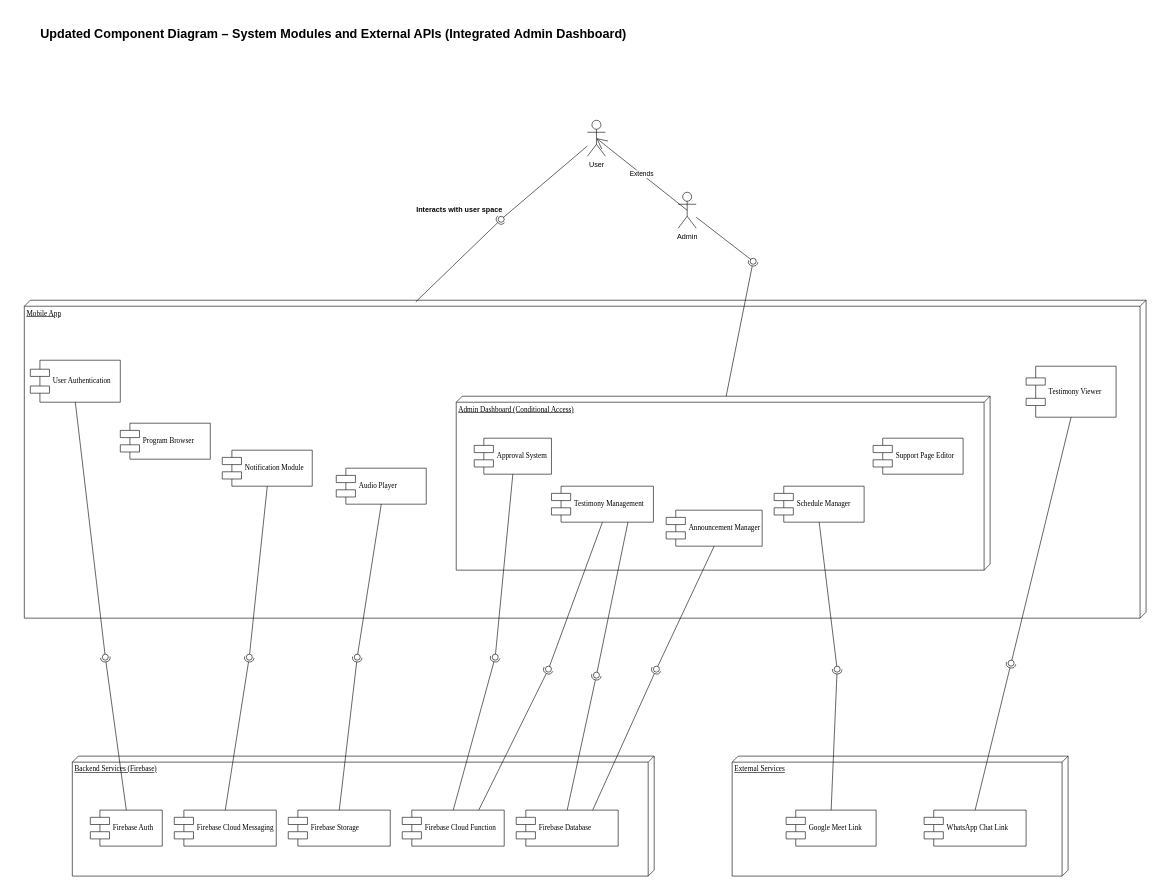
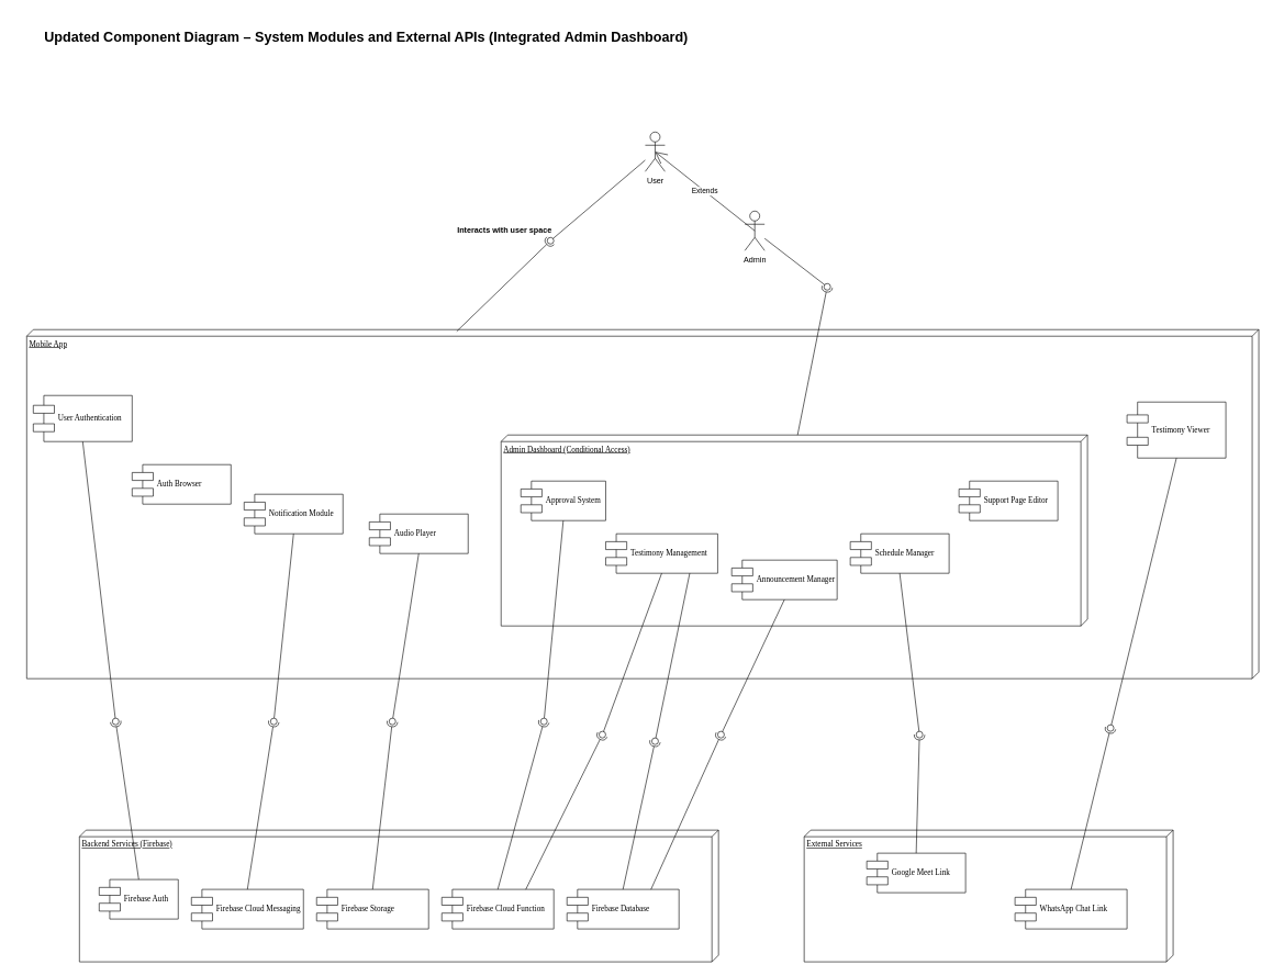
  <mxCell id="0" />
  <mxCell id="1" parent="0" />
  <mxCell id="2" value="Mobile App" style="verticalAlign=top;align=left;spacingTop=8;spacingLeft=2;spacingRight=12;shape=cube;size=10;direction=south;fontStyle=4;html=1;rounded=0;shadow=0;comic=0;labelBackgroundColor=none;strokeWidth=1;fontFamily=Verdana;fontSize=12" parent="1" vertex="1"><mxGeometry x="40" y="500" width="1870" height="530" as="geometry" /></mxCell>
  <mxCell id="3" value="Admin Dashboard (Conditional Access)" style="verticalAlign=top;align=left;spacingTop=8;spacingLeft=2;spacingRight=12;shape=cube;size=10;direction=south;fontStyle=4;html=1;rounded=0;shadow=0;comic=0;labelBackgroundColor=none;strokeWidth=1;fontFamily=Verdana;fontSize=12" parent="1" vertex="1"><mxGeometry x="760" y="660" width="890" height="290" as="geometry" /></mxCell>
  <mxCell id="4" value="Backend Services (Firebase)" style="verticalAlign=top;align=left;spacingTop=8;spacingLeft=2;spacingRight=12;shape=cube;size=10;direction=south;fontStyle=4;html=1;rounded=0;shadow=0;comic=0;labelBackgroundColor=none;strokeWidth=1;fontFamily=Verdana;fontSize=12" parent="1" vertex="1"><mxGeometry x="120" y="1260" width="970" height="200" as="geometry" /></mxCell>
  <mxCell id="5" value="User Authentication" style="shape=component;align=left;spacingLeft=36;rounded=0;shadow=0;comic=0;labelBackgroundColor=none;strokeWidth=1;fontFamily=Verdana;fontSize=12;html=1;" parent="1" vertex="1"><mxGeometry x="50" y="600" width="150" height="70" as="geometry" /></mxCell>
  <mxCell id="6" value="Approval System" style="shape=component;align=left;spacingLeft=36;rounded=0;shadow=0;comic=0;labelBackgroundColor=none;strokeWidth=1;fontFamily=Verdana;fontSize=12;html=1;" parent="1" vertex="1"><mxGeometry x="790" y="730" width="128.75" height="60" as="geometry" /></mxCell>
- <mxCell id="7" value="Firebase Auth" style="shape=component;align=left;spacingLeft=36;rounded=0;shadow=0;comic=0;labelBackgroundColor=none;strokeWidth=1;fontFamily=Verdana;fontSize=12;html=1;" parent="1" vertex="1"><mxGeometry x="150" y="1350" width="120" height="60" as="geometry" /></mxCell>
- <mxCell id="8" value="Program Browser" style="shape=component;align=left;spacingLeft=36;rounded=0;shadow=0;comic=0;labelBackgroundColor=none;strokeWidth=1;fontFamily=Verdana;fontSize=12;html=1;" vertex="1" parent="1"><mxGeometry x="200" y="705" width="150" height="60" as="geometry" /></mxCell>
+ <mxCell id="7" value="Firebase Auth" style="shape=component;align=left;spacingLeft=36;rounded=0;shadow=0;comic=0;labelBackgroundColor=none;strokeWidth=1;fontFamily=Verdana;fontSize=12;html=1;" parent="1" vertex="1"><mxGeometry x="150" y="1335" width="120" height="60" as="geometry" /></mxCell>
+ <mxCell id="8" value="Auth Browser" style="shape=component;align=left;spacingLeft=36;rounded=0;shadow=0;comic=0;labelBackgroundColor=none;strokeWidth=1;fontFamily=Verdana;fontSize=12;html=1;" vertex="1" parent="1"><mxGeometry x="200" y="705" width="150" height="60" as="geometry" /></mxCell>
  <mxCell id="9" value="Testimony Viewer" style="shape=component;align=left;spacingLeft=36;rounded=0;shadow=0;comic=0;labelBackgroundColor=none;strokeWidth=1;fontFamily=Verdana;fontSize=12;html=1;" vertex="1" parent="1"><mxGeometry x="1710" y="610" width="150" height="85" as="geometry" /></mxCell>
  <mxCell id="10" value="Notification Module" style="shape=component;align=left;spacingLeft=36;rounded=0;shadow=0;comic=0;labelBackgroundColor=none;strokeWidth=1;fontFamily=Verdana;fontSize=12;html=1;" vertex="1" parent="1"><mxGeometry x="370" y="750" width="150" height="60" as="geometry" /></mxCell>
  <mxCell id="11" value="Audio Player" style="shape=component;align=left;spacingLeft=36;rounded=0;shadow=0;comic=0;labelBackgroundColor=none;strokeWidth=1;fontFamily=Verdana;fontSize=12;html=1;" vertex="1" parent="1"><mxGeometry x="560" y="780" width="150" height="60" as="geometry" /></mxCell>
  <mxCell id="12" value="Testimony Management" style="shape=component;align=left;spacingLeft=36;rounded=0;shadow=0;comic=0;labelBackgroundColor=none;strokeWidth=1;fontFamily=Verdana;fontSize=12;html=1;" vertex="1" parent="1"><mxGeometry x="918.75" y="810" width="170" height="60" as="geometry" /></mxCell>
  <mxCell id="13" value="Schedule Manager" style="shape=component;align=left;spacingLeft=36;rounded=0;shadow=0;comic=0;labelBackgroundColor=none;strokeWidth=1;fontFamily=Verdana;fontSize=12;html=1;" vertex="1" parent="1"><mxGeometry x="1290" y="810" width="150" height="60" as="geometry" /></mxCell>
  <mxCell id="14" value="Support Page Editor" style="shape=component;align=left;spacingLeft=36;rounded=0;shadow=0;comic=0;labelBackgroundColor=none;strokeWidth=1;fontFamily=Verdana;fontSize=12;html=1;" vertex="1" parent="1"><mxGeometry x="1455" y="730" width="150" height="60" as="geometry" /></mxCell>
  <mxCell id="15" value="Announcement Manager" style="shape=component;align=left;spacingLeft=36;rounded=0;shadow=0;comic=0;labelBackgroundColor=none;strokeWidth=1;fontFamily=Verdana;fontSize=12;html=1;" vertex="1" parent="1"><mxGeometry x="1110" y="850" width="160" height="60" as="geometry" /></mxCell>
  <mxCell id="16" value="User" style="shape=umlActor;verticalLabelPosition=bottom;verticalAlign=top;html=1;" vertex="1" parent="1"><mxGeometry x="978.75" y="200" width="30" height="60" as="geometry" /></mxCell>
  <mxCell id="17" value="Admin" style="shape=umlActor;verticalLabelPosition=bottom;verticalAlign=top;html=1;" vertex="1" parent="1"><mxGeometry x="1130" y="320" width="30" height="60" as="geometry" /></mxCell>
  <mxCell id="18" value="Extends" style="endArrow=open;endSize=16;endFill=0;html=1;rounded=0;entryX=0.5;entryY=0.5;entryDx=0;entryDy=0;entryPerimeter=0;exitX=0.5;exitY=0.5;exitDx=0;exitDy=0;exitPerimeter=0;" edge="1" parent="1" source="17" target="16"><mxGeometry width="160" relative="1" as="geometry"><mxPoint x="1113.75" y="420" as="sourcePoint" /><mxPoint x="1273.75" y="420" as="targetPoint" /></mxGeometry></mxCell>
  <mxCell id="19" value="Firebase Cloud Messaging" style="shape=component;align=left;spacingLeft=36;rounded=0;shadow=0;comic=0;labelBackgroundColor=none;strokeWidth=1;fontFamily=Verdana;fontSize=12;html=1;" vertex="1" parent="1"><mxGeometry x="290" y="1350" width="170" height="60" as="geometry" /></mxCell>
  <mxCell id="20" value="Firebase Storage" style="shape=component;align=left;spacingLeft=36;rounded=0;shadow=0;comic=0;labelBackgroundColor=none;strokeWidth=1;fontFamily=Verdana;fontSize=12;html=1;" vertex="1" parent="1"><mxGeometry x="480" y="1350" width="170" height="60" as="geometry" /></mxCell>
  <mxCell id="21" value="Firebase Cloud Function" style="shape=component;align=left;spacingLeft=36;rounded=0;shadow=0;comic=0;labelBackgroundColor=none;strokeWidth=1;fontFamily=Verdana;fontSize=12;html=1;" vertex="1" parent="1"><mxGeometry x="670" y="1350" width="170" height="60" as="geometry" /></mxCell>
  <mxCell id="22" value="Firebase Database" style="shape=component;align=left;spacingLeft=36;rounded=0;shadow=0;comic=0;labelBackgroundColor=none;strokeWidth=1;fontFamily=Verdana;fontSize=12;html=1;" vertex="1" parent="1"><mxGeometry x="860" y="1350" width="170" height="60" as="geometry" /></mxCell>
  <mxCell id="23" value="External Services" style="verticalAlign=top;align=left;spacingTop=8;spacingLeft=2;spacingRight=12;shape=cube;size=10;direction=south;fontStyle=4;html=1;rounded=0;shadow=0;comic=0;labelBackgroundColor=none;strokeWidth=1;fontFamily=Verdana;fontSize=12" vertex="1" parent="1"><mxGeometry x="1220" y="1260" width="560" height="200" as="geometry" /></mxCell>
- <mxCell id="24" value="Google Meet Link" style="shape=component;align=left;spacingLeft=36;rounded=0;shadow=0;comic=0;labelBackgroundColor=none;strokeWidth=1;fontFamily=Verdana;fontSize=12;html=1;" vertex="1" parent="1"><mxGeometry x="1310" y="1350" width="150" height="60" as="geometry" /></mxCell>
+ <mxCell id="24" value="Google Meet Link" style="shape=component;align=left;spacingLeft=36;rounded=0;shadow=0;comic=0;labelBackgroundColor=none;strokeWidth=1;fontFamily=Verdana;fontSize=12;html=1;" vertex="1" parent="1"><mxGeometry x="1315" y="1295" width="150" height="60" as="geometry" /></mxCell>
  <mxCell id="25" value="WhatsApp Chat Link" style="shape=component;align=left;spacingLeft=36;rounded=0;shadow=0;comic=0;labelBackgroundColor=none;strokeWidth=1;fontFamily=Verdana;fontSize=12;html=1;" vertex="1" parent="1"><mxGeometry x="1540" y="1350" width="170" height="60" as="geometry" /></mxCell>
  <mxCell id="26" value="" style="rounded=0;orthogonalLoop=1;jettySize=auto;html=1;endArrow=halfCircle;endFill=0;endSize=6;strokeWidth=1;sketch=0;exitX=0.005;exitY=0.651;exitDx=0;exitDy=0;exitPerimeter=0;" edge="1" target="28" parent="1" source="2"><mxGeometry relative="1" as="geometry"><mxPoint x="590" y="145" as="sourcePoint" /></mxGeometry></mxCell>
  <mxCell id="27" value="" style="rounded=0;orthogonalLoop=1;jettySize=auto;html=1;endArrow=oval;endFill=0;sketch=0;sourcePerimeterSpacing=0;targetPerimeterSpacing=0;endSize=10;" edge="1" target="28" parent="1" source="16"><mxGeometry relative="1" as="geometry"><mxPoint x="550" y="145" as="sourcePoint" /></mxGeometry></mxCell>
  <mxCell id="28" value="" style="ellipse;whiteSpace=wrap;html=1;align=center;aspect=fixed;fillColor=none;strokeColor=none;resizable=0;perimeter=centerPerimeter;rotatable=0;allowArrows=0;points=[];outlineConnect=1;" vertex="1" parent="1"><mxGeometry x="830" y="360" width="10" height="10" as="geometry" /></mxCell>
  <mxCell id="29" value="" style="rounded=0;orthogonalLoop=1;jettySize=auto;html=1;endArrow=halfCircle;endFill=0;endSize=6;strokeWidth=1;sketch=0;exitX=0;exitY=0;exitDx=0;exitDy=440;exitPerimeter=0;" edge="1" target="31" parent="1" source="3"><mxGeometry relative="1" as="geometry"><mxPoint x="820" y="455" as="sourcePoint" /></mxGeometry></mxCell>
  <mxCell id="30" value="" style="rounded=0;orthogonalLoop=1;jettySize=auto;html=1;endArrow=oval;endFill=0;sketch=0;sourcePerimeterSpacing=0;targetPerimeterSpacing=0;endSize=10;" edge="1" target="31" parent="1" source="17"><mxGeometry relative="1" as="geometry"><mxPoint x="780" y="455" as="sourcePoint" /></mxGeometry></mxCell>
  <mxCell id="31" value="" style="ellipse;whiteSpace=wrap;html=1;align=center;aspect=fixed;fillColor=none;strokeColor=none;resizable=0;perimeter=centerPerimeter;rotatable=0;allowArrows=0;points=[];outlineConnect=1;" vertex="1" parent="1"><mxGeometry x="1250" y="430" width="10" height="10" as="geometry" /></mxCell>
  <mxCell id="32" value="Interacts with user space" style="text;align=center;fontStyle=1;verticalAlign=middle;spacingLeft=3;spacingRight=3;strokeColor=none;rotatable=0;points=[[0,0.5],[1,0.5]];portConstraint=eastwest;html=1;" vertex="1" parent="1"><mxGeometry x="690" y="330" width="150" height="40" as="geometry" /></mxCell>
  <mxCell id="33" value="" style="rounded=0;orthogonalLoop=1;jettySize=auto;html=1;endArrow=halfCircle;endFill=0;endSize=6;strokeWidth=1;sketch=0;exitX=0.5;exitY=0;exitDx=0;exitDy=0;" edge="1" target="35" parent="1" source="7"><mxGeometry relative="1" as="geometry"><mxPoint x="680" y="1045" as="sourcePoint" /></mxGeometry></mxCell>
  <mxCell id="34" value="" style="rounded=0;orthogonalLoop=1;jettySize=auto;html=1;endArrow=oval;endFill=0;sketch=0;sourcePerimeterSpacing=0;targetPerimeterSpacing=0;endSize=10;exitX=0.5;exitY=1;exitDx=0;exitDy=0;" edge="1" target="35" parent="1" source="5"><mxGeometry relative="1" as="geometry"><mxPoint x="640" y="1045" as="sourcePoint" /></mxGeometry></mxCell>
  <mxCell id="35" value="" style="ellipse;whiteSpace=wrap;html=1;align=center;aspect=fixed;fillColor=none;strokeColor=none;resizable=0;perimeter=centerPerimeter;rotatable=0;allowArrows=0;points=[];outlineConnect=1;" vertex="1" parent="1"><mxGeometry x="170" y="1090" width="10" height="10" as="geometry" /></mxCell>
  <mxCell id="36" value="" style="rounded=0;orthogonalLoop=1;jettySize=auto;html=1;endArrow=halfCircle;endFill=0;endSize=6;strokeWidth=1;sketch=0;exitX=0.5;exitY=0;exitDx=0;exitDy=0;" edge="1" target="38" parent="1" source="19"><mxGeometry relative="1" as="geometry"><mxPoint x="740" y="995" as="sourcePoint" /></mxGeometry></mxCell>
  <mxCell id="37" value="" style="rounded=0;orthogonalLoop=1;jettySize=auto;html=1;endArrow=oval;endFill=0;sketch=0;sourcePerimeterSpacing=0;targetPerimeterSpacing=0;endSize=10;exitX=0.5;exitY=1;exitDx=0;exitDy=0;" edge="1" target="38" parent="1" source="10"><mxGeometry relative="1" as="geometry"><mxPoint x="700" y="995" as="sourcePoint" /></mxGeometry></mxCell>
  <mxCell id="38" value="" style="ellipse;whiteSpace=wrap;html=1;align=center;aspect=fixed;fillColor=none;strokeColor=none;resizable=0;perimeter=centerPerimeter;rotatable=0;allowArrows=0;points=[];outlineConnect=1;" vertex="1" parent="1"><mxGeometry x="410" y="1090" width="10" height="10" as="geometry" /></mxCell>
  <mxCell id="39" value="" style="rounded=0;orthogonalLoop=1;jettySize=auto;html=1;endArrow=halfCircle;endFill=0;endSize=6;strokeWidth=1;sketch=0;exitX=0.5;exitY=0;exitDx=0;exitDy=0;" edge="1" target="41" parent="1" source="20"><mxGeometry relative="1" as="geometry"><mxPoint x="740" y="995" as="sourcePoint" /></mxGeometry></mxCell>
  <mxCell id="40" value="" style="rounded=0;orthogonalLoop=1;jettySize=auto;html=1;endArrow=oval;endFill=0;sketch=0;sourcePerimeterSpacing=0;targetPerimeterSpacing=0;endSize=10;exitX=0.5;exitY=1;exitDx=0;exitDy=0;" edge="1" target="41" parent="1" source="11"><mxGeometry relative="1" as="geometry"><mxPoint x="700" y="995" as="sourcePoint" /></mxGeometry></mxCell>
  <mxCell id="41" value="" style="ellipse;whiteSpace=wrap;html=1;align=center;aspect=fixed;fillColor=none;strokeColor=none;resizable=0;perimeter=centerPerimeter;rotatable=0;allowArrows=0;points=[];outlineConnect=1;" vertex="1" parent="1"><mxGeometry x="590" y="1090" width="10" height="10" as="geometry" /></mxCell>
  <mxCell id="42" value="" style="rounded=0;orthogonalLoop=1;jettySize=auto;html=1;endArrow=halfCircle;endFill=0;endSize=6;strokeWidth=1;sketch=0;exitX=0.5;exitY=0;exitDx=0;exitDy=0;" edge="1" target="44" parent="1" source="21"><mxGeometry relative="1" as="geometry"><mxPoint x="760" y="1055" as="sourcePoint" /></mxGeometry></mxCell>
  <mxCell id="43" value="" style="rounded=0;orthogonalLoop=1;jettySize=auto;html=1;endArrow=oval;endFill=0;sketch=0;sourcePerimeterSpacing=0;targetPerimeterSpacing=0;endSize=10;exitX=0.5;exitY=1;exitDx=0;exitDy=0;" edge="1" target="44" parent="1" source="6"><mxGeometry relative="1" as="geometry"><mxPoint x="720" y="1055" as="sourcePoint" /></mxGeometry></mxCell>
  <mxCell id="44" value="" style="ellipse;whiteSpace=wrap;html=1;align=center;aspect=fixed;fillColor=none;strokeColor=none;resizable=0;perimeter=centerPerimeter;rotatable=0;allowArrows=0;points=[];outlineConnect=1;" vertex="1" parent="1"><mxGeometry x="820" y="1090" width="10" height="10" as="geometry" /></mxCell>
  <mxCell id="45" value="" style="rounded=0;orthogonalLoop=1;jettySize=auto;html=1;endArrow=halfCircle;endFill=0;endSize=6;strokeWidth=1;sketch=0;exitX=0.75;exitY=0;exitDx=0;exitDy=0;" edge="1" target="47" parent="1" source="21"><mxGeometry relative="1" as="geometry"><mxPoint x="1520" y="1055" as="sourcePoint" /></mxGeometry></mxCell>
  <mxCell id="46" value="" style="rounded=0;orthogonalLoop=1;jettySize=auto;html=1;endArrow=oval;endFill=0;sketch=0;sourcePerimeterSpacing=0;targetPerimeterSpacing=0;endSize=10;exitX=0.5;exitY=1;exitDx=0;exitDy=0;" edge="1" target="47" parent="1" source="12"><mxGeometry relative="1" as="geometry"><mxPoint x="1480" y="1055" as="sourcePoint" /></mxGeometry></mxCell>
  <mxCell id="47" value="" style="ellipse;whiteSpace=wrap;html=1;align=center;aspect=fixed;fillColor=none;strokeColor=none;resizable=0;perimeter=centerPerimeter;rotatable=0;allowArrows=0;points=[];outlineConnect=1;" vertex="1" parent="1"><mxGeometry x="908.75" y="1110" width="10" height="10" as="geometry" /></mxCell>
  <mxCell id="48" value="" style="rounded=0;orthogonalLoop=1;jettySize=auto;html=1;endArrow=halfCircle;endFill=0;endSize=6;strokeWidth=1;sketch=0;exitX=0.5;exitY=0;exitDx=0;exitDy=0;" edge="1" target="50" parent="1" source="22"><mxGeometry relative="1" as="geometry"><mxPoint x="1220" y="1055" as="sourcePoint" /></mxGeometry></mxCell>
  <mxCell id="49" value="" style="rounded=0;orthogonalLoop=1;jettySize=auto;html=1;endArrow=oval;endFill=0;sketch=0;sourcePerimeterSpacing=0;targetPerimeterSpacing=0;endSize=10;exitX=0.75;exitY=1;exitDx=0;exitDy=0;" edge="1" target="50" parent="1" source="12"><mxGeometry relative="1" as="geometry"><mxPoint x="1180" y="1055" as="sourcePoint" /></mxGeometry></mxCell>
  <mxCell id="50" value="" style="ellipse;whiteSpace=wrap;html=1;align=center;aspect=fixed;fillColor=none;strokeColor=none;resizable=0;perimeter=centerPerimeter;rotatable=0;allowArrows=0;points=[];outlineConnect=1;" vertex="1" parent="1"><mxGeometry x="988.75" y="1120" width="10" height="10" as="geometry" /></mxCell>
  <mxCell id="51" value="" style="rounded=0;orthogonalLoop=1;jettySize=auto;html=1;endArrow=halfCircle;endFill=0;endSize=6;strokeWidth=1;sketch=0;exitX=0.5;exitY=0;exitDx=0;exitDy=0;" edge="1" target="53" parent="1" source="24"><mxGeometry relative="1" as="geometry"><mxPoint x="1220" y="1055" as="sourcePoint" /></mxGeometry></mxCell>
  <mxCell id="52" value="" style="rounded=0;orthogonalLoop=1;jettySize=auto;html=1;endArrow=oval;endFill=0;sketch=0;sourcePerimeterSpacing=0;targetPerimeterSpacing=0;endSize=10;exitX=0.5;exitY=1;exitDx=0;exitDy=0;" edge="1" target="53" parent="1" source="13"><mxGeometry relative="1" as="geometry"><mxPoint x="1180" y="1055" as="sourcePoint" /></mxGeometry></mxCell>
  <mxCell id="53" value="" style="ellipse;whiteSpace=wrap;html=1;align=center;aspect=fixed;fillColor=none;strokeColor=none;resizable=0;perimeter=centerPerimeter;rotatable=0;allowArrows=0;points=[];outlineConnect=1;" vertex="1" parent="1"><mxGeometry x="1390" y="1110" width="10" height="10" as="geometry" /></mxCell>
  <mxCell id="54" value="" style="rounded=0;orthogonalLoop=1;jettySize=auto;html=1;endArrow=halfCircle;endFill=0;endSize=6;strokeWidth=1;sketch=0;exitX=0.75;exitY=0;exitDx=0;exitDy=0;" edge="1" target="56" parent="1" source="22"><mxGeometry relative="1" as="geometry"><mxPoint x="1220" y="1055" as="sourcePoint" /></mxGeometry></mxCell>
  <mxCell id="55" value="" style="rounded=0;orthogonalLoop=1;jettySize=auto;html=1;endArrow=oval;endFill=0;sketch=0;sourcePerimeterSpacing=0;targetPerimeterSpacing=0;endSize=10;exitX=0.5;exitY=1;exitDx=0;exitDy=0;" edge="1" target="56" parent="1" source="15"><mxGeometry relative="1" as="geometry"><mxPoint x="1180" y="1055" as="sourcePoint" /></mxGeometry></mxCell>
  <mxCell id="56" value="" style="ellipse;whiteSpace=wrap;html=1;align=center;aspect=fixed;fillColor=none;strokeColor=none;resizable=0;perimeter=centerPerimeter;rotatable=0;allowArrows=0;points=[];outlineConnect=1;" vertex="1" parent="1"><mxGeometry x="1088.75" y="1110" width="10" height="10" as="geometry" /></mxCell>
  <mxCell id="57" value="" style="rounded=0;orthogonalLoop=1;jettySize=auto;html=1;endArrow=halfCircle;endFill=0;endSize=6;strokeWidth=1;sketch=0;exitX=0.5;exitY=0;exitDx=0;exitDy=0;" edge="1" target="59" parent="1" source="25"><mxGeometry relative="1" as="geometry"><mxPoint x="1640" y="1125" as="sourcePoint" /></mxGeometry></mxCell>
  <mxCell id="58" value="" style="rounded=0;orthogonalLoop=1;jettySize=auto;html=1;endArrow=oval;endFill=0;sketch=0;sourcePerimeterSpacing=0;targetPerimeterSpacing=0;endSize=10;exitX=0.5;exitY=1;exitDx=0;exitDy=0;" edge="1" target="59" parent="1" source="9"><mxGeometry relative="1" as="geometry"><mxPoint x="1600" y="1125" as="sourcePoint" /></mxGeometry></mxCell>
  <mxCell id="59" value="" style="ellipse;whiteSpace=wrap;html=1;align=center;aspect=fixed;fillColor=none;strokeColor=none;resizable=0;perimeter=centerPerimeter;rotatable=0;allowArrows=0;points=[];outlineConnect=1;" vertex="1" parent="1"><mxGeometry x="1680" y="1100" width="10" height="10" as="geometry" /></mxCell>
  <mxCell id="60" value="&lt;font style=&quot;font-size: 21px;&quot;&gt;Updated Component Diagram – System Modules and External APIs (Integrated&amp;nbsp;Admin Dashboard)&lt;/font&gt;" style="text;align=center;fontStyle=1;verticalAlign=middle;spacingLeft=3;spacingRight=3;strokeColor=none;rotatable=0;points=[[0,0.5],[1,0.5]];portConstraint=eastwest;html=1;" vertex="1" parent="1"><mxGeometry x="20" y="20" width="1070" height="70" as="geometry" /></mxCell>
